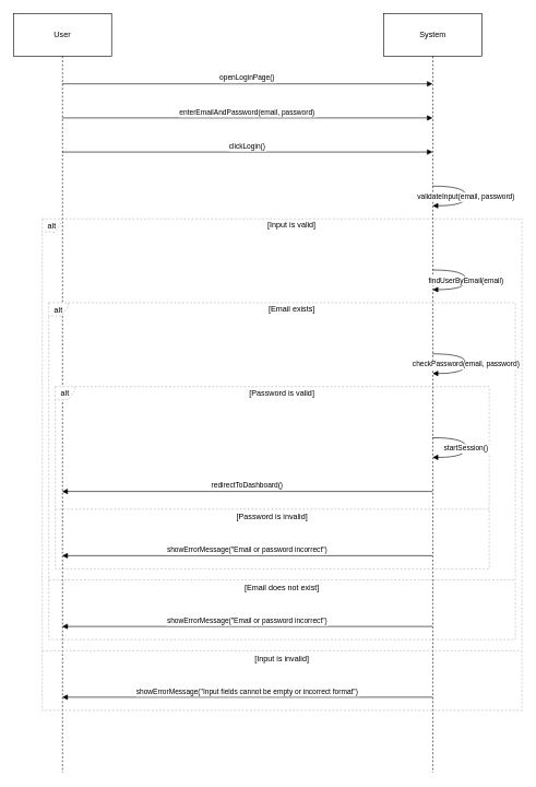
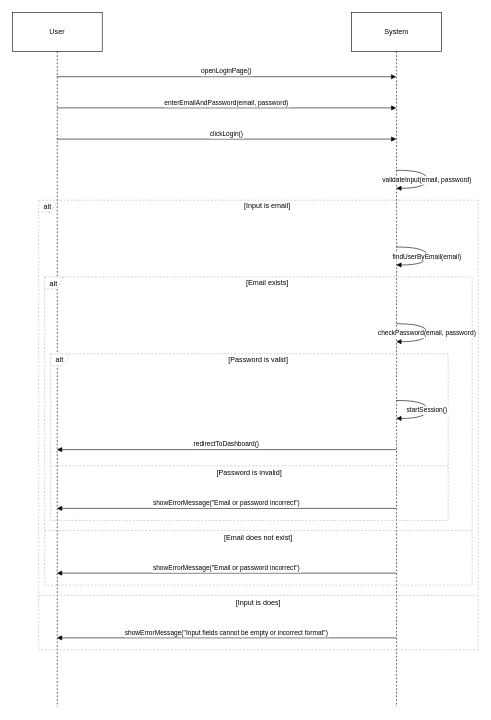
  <mxCell id="0" />
  <mxCell id="1" parent="0" />
  <mxCell id="2" value="User" style="shape=umlLifeline;perimeter=lifelinePerimeter;whiteSpace=wrap;container=1;dropTarget=0;collapsible=0;recursiveResize=0;outlineConnect=0;portConstraint=eastwest;newEdgeStyle={&quot;edgeStyle&quot;:&quot;elbowEdgeStyle&quot;,&quot;elbow&quot;:&quot;vertical&quot;,&quot;curved&quot;:0,&quot;rounded&quot;:0};size=65;" vertex="1" parent="1"><mxGeometry width="150" height="1158" as="geometry" x="20" y="20" /></mxCell>
  <mxCell id="3" value="System" style="shape=umlLifeline;perimeter=lifelinePerimeter;whiteSpace=wrap;container=1;dropTarget=0;collapsible=0;recursiveResize=0;outlineConnect=0;portConstraint=eastwest;newEdgeStyle={&quot;edgeStyle&quot;:&quot;elbowEdgeStyle&quot;,&quot;elbow&quot;:&quot;vertical&quot;,&quot;curved&quot;:0,&quot;rounded&quot;:0};size=65;" vertex="1" parent="1"><mxGeometry x="586" width="150" height="1158" as="geometry" y="20" /></mxCell>
  <mxCell id="4" value="alt" style="shape=umlFrame;dashed=1;pointerEvents=0;dropTarget=0;strokeColor=#B3B3B3;height=20;width=30" vertex="1" parent="1"><mxGeometry x="84" y="589" width="663" height="278" as="geometry" /></mxCell>
  <mxCell id="5" value="[Password is valid]" style="text;strokeColor=none;fillColor=none;align=center;verticalAlign=middle;whiteSpace=wrap;" vertex="1" parent="4"><mxGeometry x="30" width="633" height="20" as="geometry" /></mxCell>
  <mxCell id="6" value="[Password is invalid]" style="shape=line;dashed=1;whiteSpace=wrap;verticalAlign=top;labelPosition=center;verticalLabelPosition=middle;align=center;strokeColor=#B3B3B3;" vertex="1" parent="4"><mxGeometry y="185" width="663" height="4" as="geometry" /></mxCell>
  <mxCell id="7" value="alt" style="shape=umlFrame;dashed=1;pointerEvents=0;dropTarget=0;strokeColor=#B3B3B3;height=20;width=30" vertex="1" parent="1"><mxGeometry x="74" y="461" width="713" height="514" as="geometry" /></mxCell>
  <mxCell id="8" value="[Email exists]" style="text;strokeColor=none;fillColor=none;align=center;verticalAlign=middle;whiteSpace=wrap;" vertex="1" parent="7"><mxGeometry x="30" width="683" height="20" as="geometry" /></mxCell>
  <mxCell id="9" value="[Email does not exist]" style="shape=line;dashed=1;whiteSpace=wrap;verticalAlign=top;labelPosition=center;verticalLabelPosition=middle;align=center;strokeColor=#B3B3B3;" vertex="1" parent="7"><mxGeometry y="421" width="713" height="4" as="geometry" /></mxCell>
  <mxCell id="10" value="alt" style="shape=umlFrame;dashed=1;pointerEvents=0;dropTarget=0;strokeColor=#B3B3B3;height=20;width=30" vertex="1" parent="1"><mxGeometry x="64" y="333" width="733" height="750" as="geometry" /></mxCell>
- <mxCell id="11" value="[Input is valid]" style="text;strokeColor=none;fillColor=none;align=center;verticalAlign=middle;whiteSpace=wrap;" vertex="1" parent="10"><mxGeometry x="30" width="703" height="20" as="geometry" /></mxCell>
- <mxCell id="12" value="[Input is invalid]" style="shape=line;dashed=1;whiteSpace=wrap;verticalAlign=top;labelPosition=center;verticalLabelPosition=middle;align=center;strokeColor=#B3B3B3;" vertex="1" parent="10"><mxGeometry y="657" width="733" height="4" as="geometry" /></mxCell>
+ <mxCell id="11" value="[Input is email]" style="text;strokeColor=none;fillColor=none;align=center;verticalAlign=middle;whiteSpace=wrap;" vertex="1" parent="10"><mxGeometry x="30" width="703" height="20" as="geometry" /></mxCell>
+ <mxCell id="12" value="[Input is does]" style="shape=line;dashed=1;whiteSpace=wrap;verticalAlign=top;labelPosition=center;verticalLabelPosition=middle;align=center;strokeColor=#B3B3B3;" vertex="1" parent="10"><mxGeometry y="657" width="733" height="4" as="geometry" /></mxCell>
  <mxCell id="13" value="openLoginPage()" style="verticalAlign=bottom;edgeStyle=elbowEdgeStyle;elbow=vertical;curved=0;rounded=0;endArrow=block;" edge="1" parent="1" source="2" target="3"><mxGeometry relative="1" as="geometry"><Array as="points"><mxPoint x="387" y="127" /></Array></mxGeometry></mxCell>
  <mxCell id="14" value="enterEmailAndPassword(email, password)" style="verticalAlign=bottom;edgeStyle=elbowEdgeStyle;elbow=vertical;curved=0;rounded=0;endArrow=block;" edge="1" parent="1" source="2" target="3"><mxGeometry relative="1" as="geometry"><Array as="points"><mxPoint x="387" y="179" /></Array></mxGeometry></mxCell>
  <mxCell id="15" value="clickLogin()" style="verticalAlign=bottom;edgeStyle=elbowEdgeStyle;elbow=vertical;curved=0;rounded=0;endArrow=block;" edge="1" parent="1" source="2" target="3"><mxGeometry relative="1" as="geometry"><Array as="points"><mxPoint x="387" y="231" /></Array></mxGeometry></mxCell>
  <mxCell id="16" value="validateInput(email, password)" style="curved=1;endArrow=block;" edge="1" parent="1" source="3" target="3"><mxGeometry relative="1" as="geometry"><Array as="points"><mxPoint x="712" y="283" /><mxPoint x="712" y="313" /></Array></mxGeometry></mxCell>
  <mxCell id="17" value="findUserByEmail(email)" style="curved=1;endArrow=block;" edge="1" parent="1" source="3" target="3"><mxGeometry relative="1" as="geometry"><Array as="points"><mxPoint x="712" y="411" /><mxPoint x="712" y="441" /></Array></mxGeometry></mxCell>
  <mxCell id="18" value="checkPassword(email, password)" style="curved=1;endArrow=block;" edge="1" parent="1" source="3" target="3"><mxGeometry relative="1" as="geometry"><Array as="points"><mxPoint x="712" y="539" /><mxPoint x="712" y="569" /></Array></mxGeometry></mxCell>
  <mxCell id="19" value="startSession()" style="curved=1;endArrow=block;" edge="1" parent="1" source="3" target="3"><mxGeometry relative="1" as="geometry"><Array as="points"><mxPoint x="712" y="667" /><mxPoint x="712" y="697" /></Array></mxGeometry></mxCell>
  <mxCell id="20" value="redirectToDashboard()" style="verticalAlign=bottom;edgeStyle=elbowEdgeStyle;elbow=vertical;curved=0;rounded=0;endArrow=block;" edge="1" parent="1" source="3" target="2"><mxGeometry relative="1" as="geometry"><Array as="points"><mxPoint x="390" y="749" /></Array></mxGeometry></mxCell>
  <mxCell id="21" value="showErrorMessage(&quot;Email or password incorrect&quot;)" style="verticalAlign=bottom;edgeStyle=elbowEdgeStyle;elbow=vertical;curved=0;rounded=0;endArrow=block;" edge="1" parent="1" source="3" target="2"><mxGeometry relative="1" as="geometry"><Array as="points"><mxPoint x="390" y="847" /></Array></mxGeometry></mxCell>
  <mxCell id="22" value="showErrorMessage(&quot;Email or password incorrect&quot;)" style="verticalAlign=bottom;edgeStyle=elbowEdgeStyle;elbow=vertical;curved=0;rounded=0;endArrow=block;" edge="1" parent="1" source="3" target="2"><mxGeometry relative="1" as="geometry"><Array as="points"><mxPoint x="390" y="955" /></Array></mxGeometry></mxCell>
  <mxCell id="23" value="showErrorMessage(&quot;Input fields cannot be empty or incorrect format&quot;)" style="verticalAlign=bottom;edgeStyle=elbowEdgeStyle;elbow=vertical;curved=0;rounded=0;endArrow=block;" edge="1" parent="1" source="3" target="2"><mxGeometry relative="1" as="geometry"><Array as="points"><mxPoint x="390" y="1063" /></Array></mxGeometry></mxCell>
